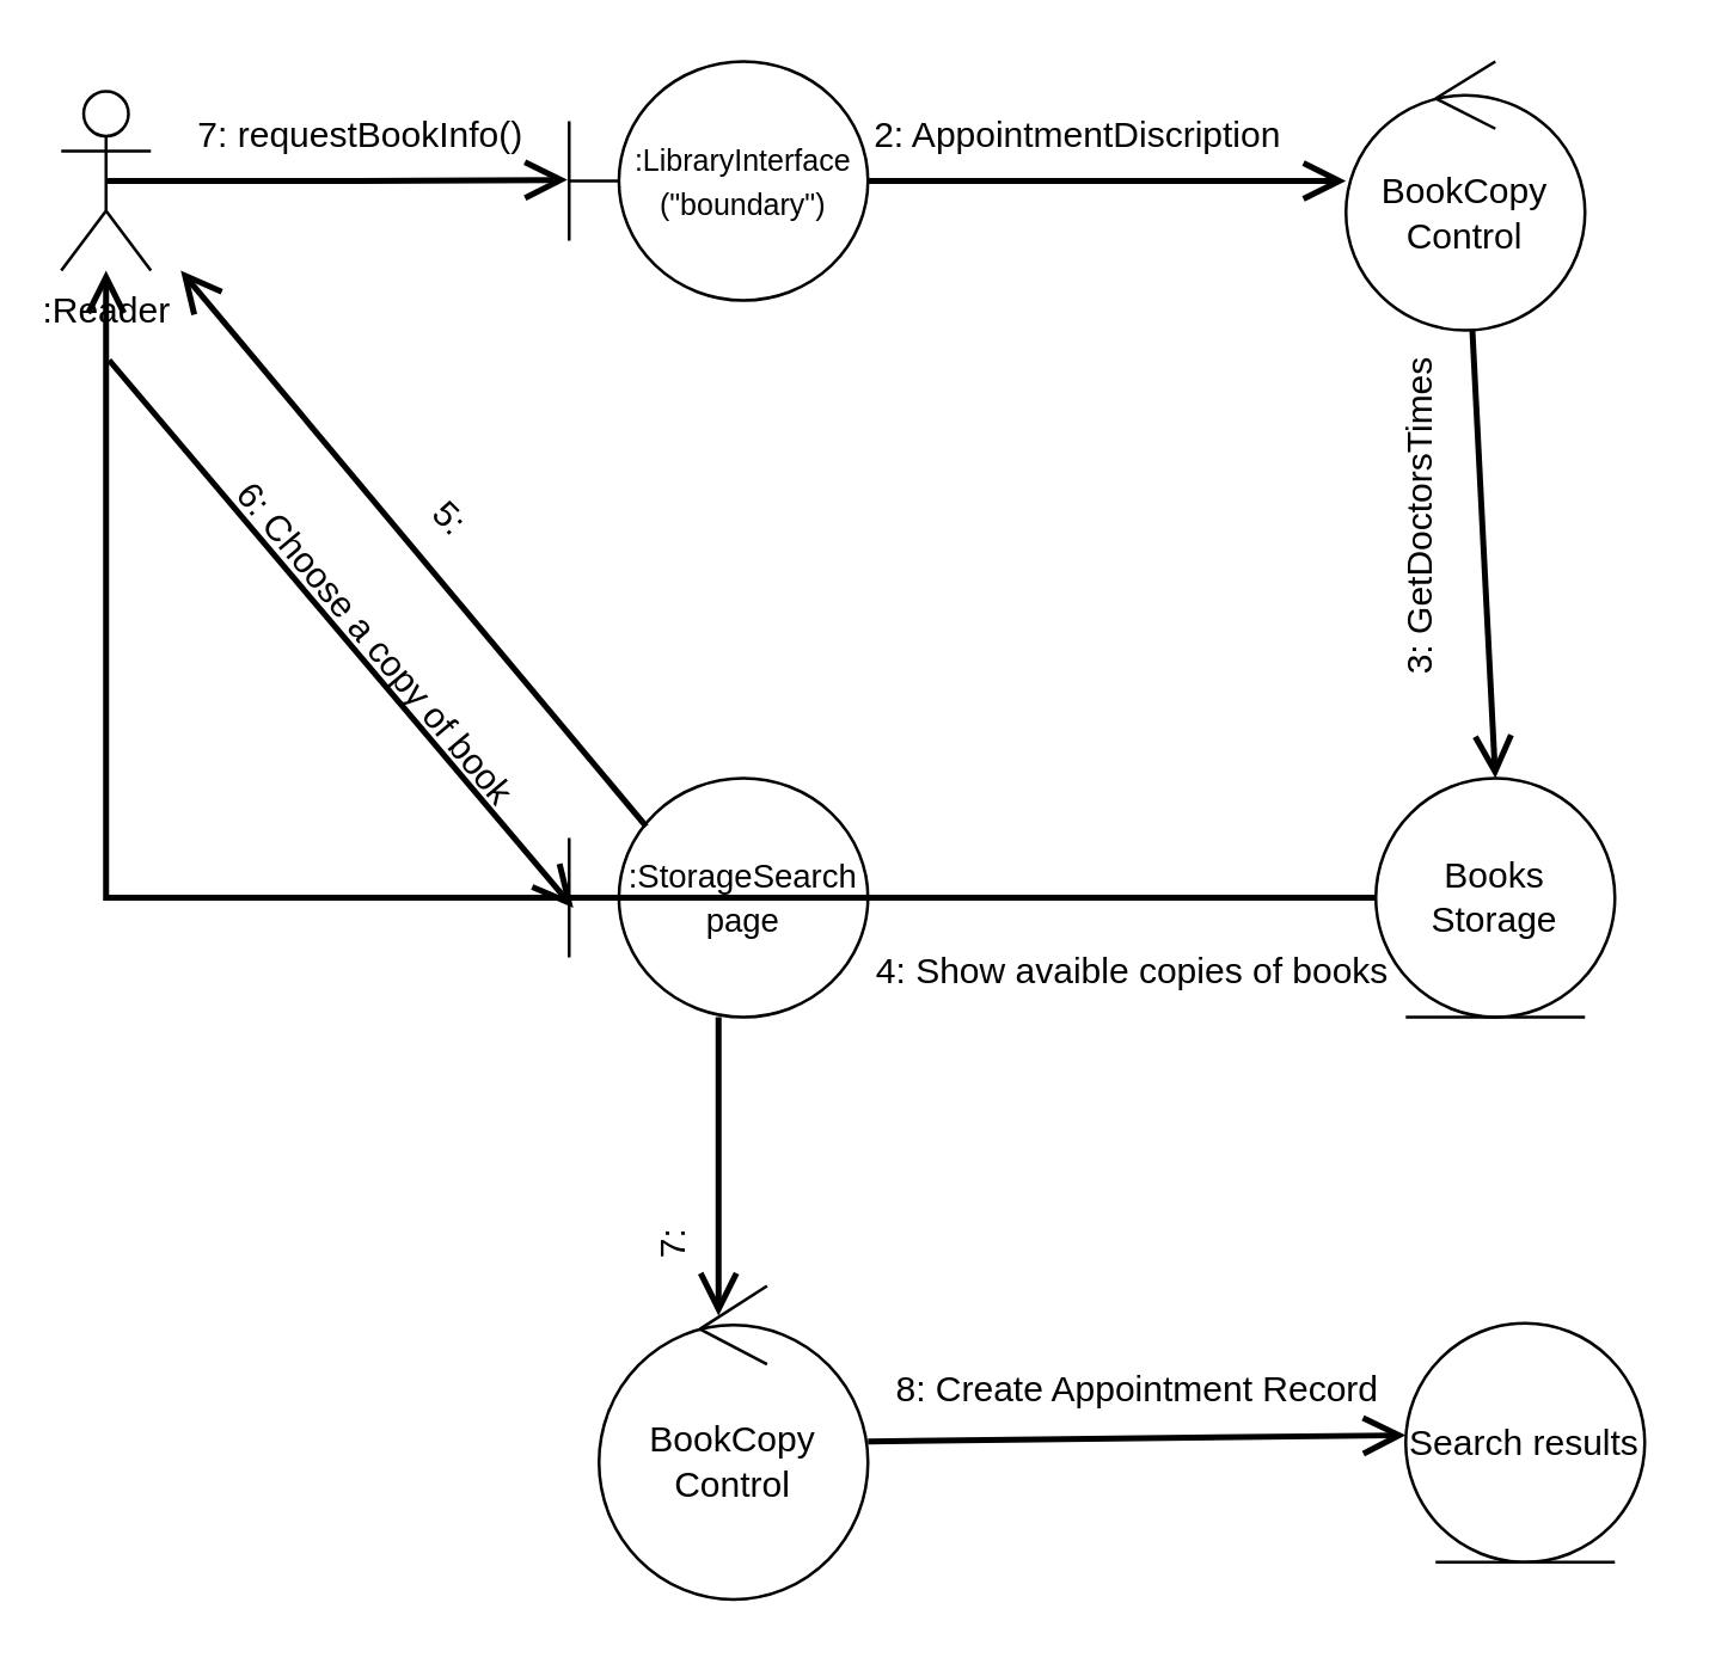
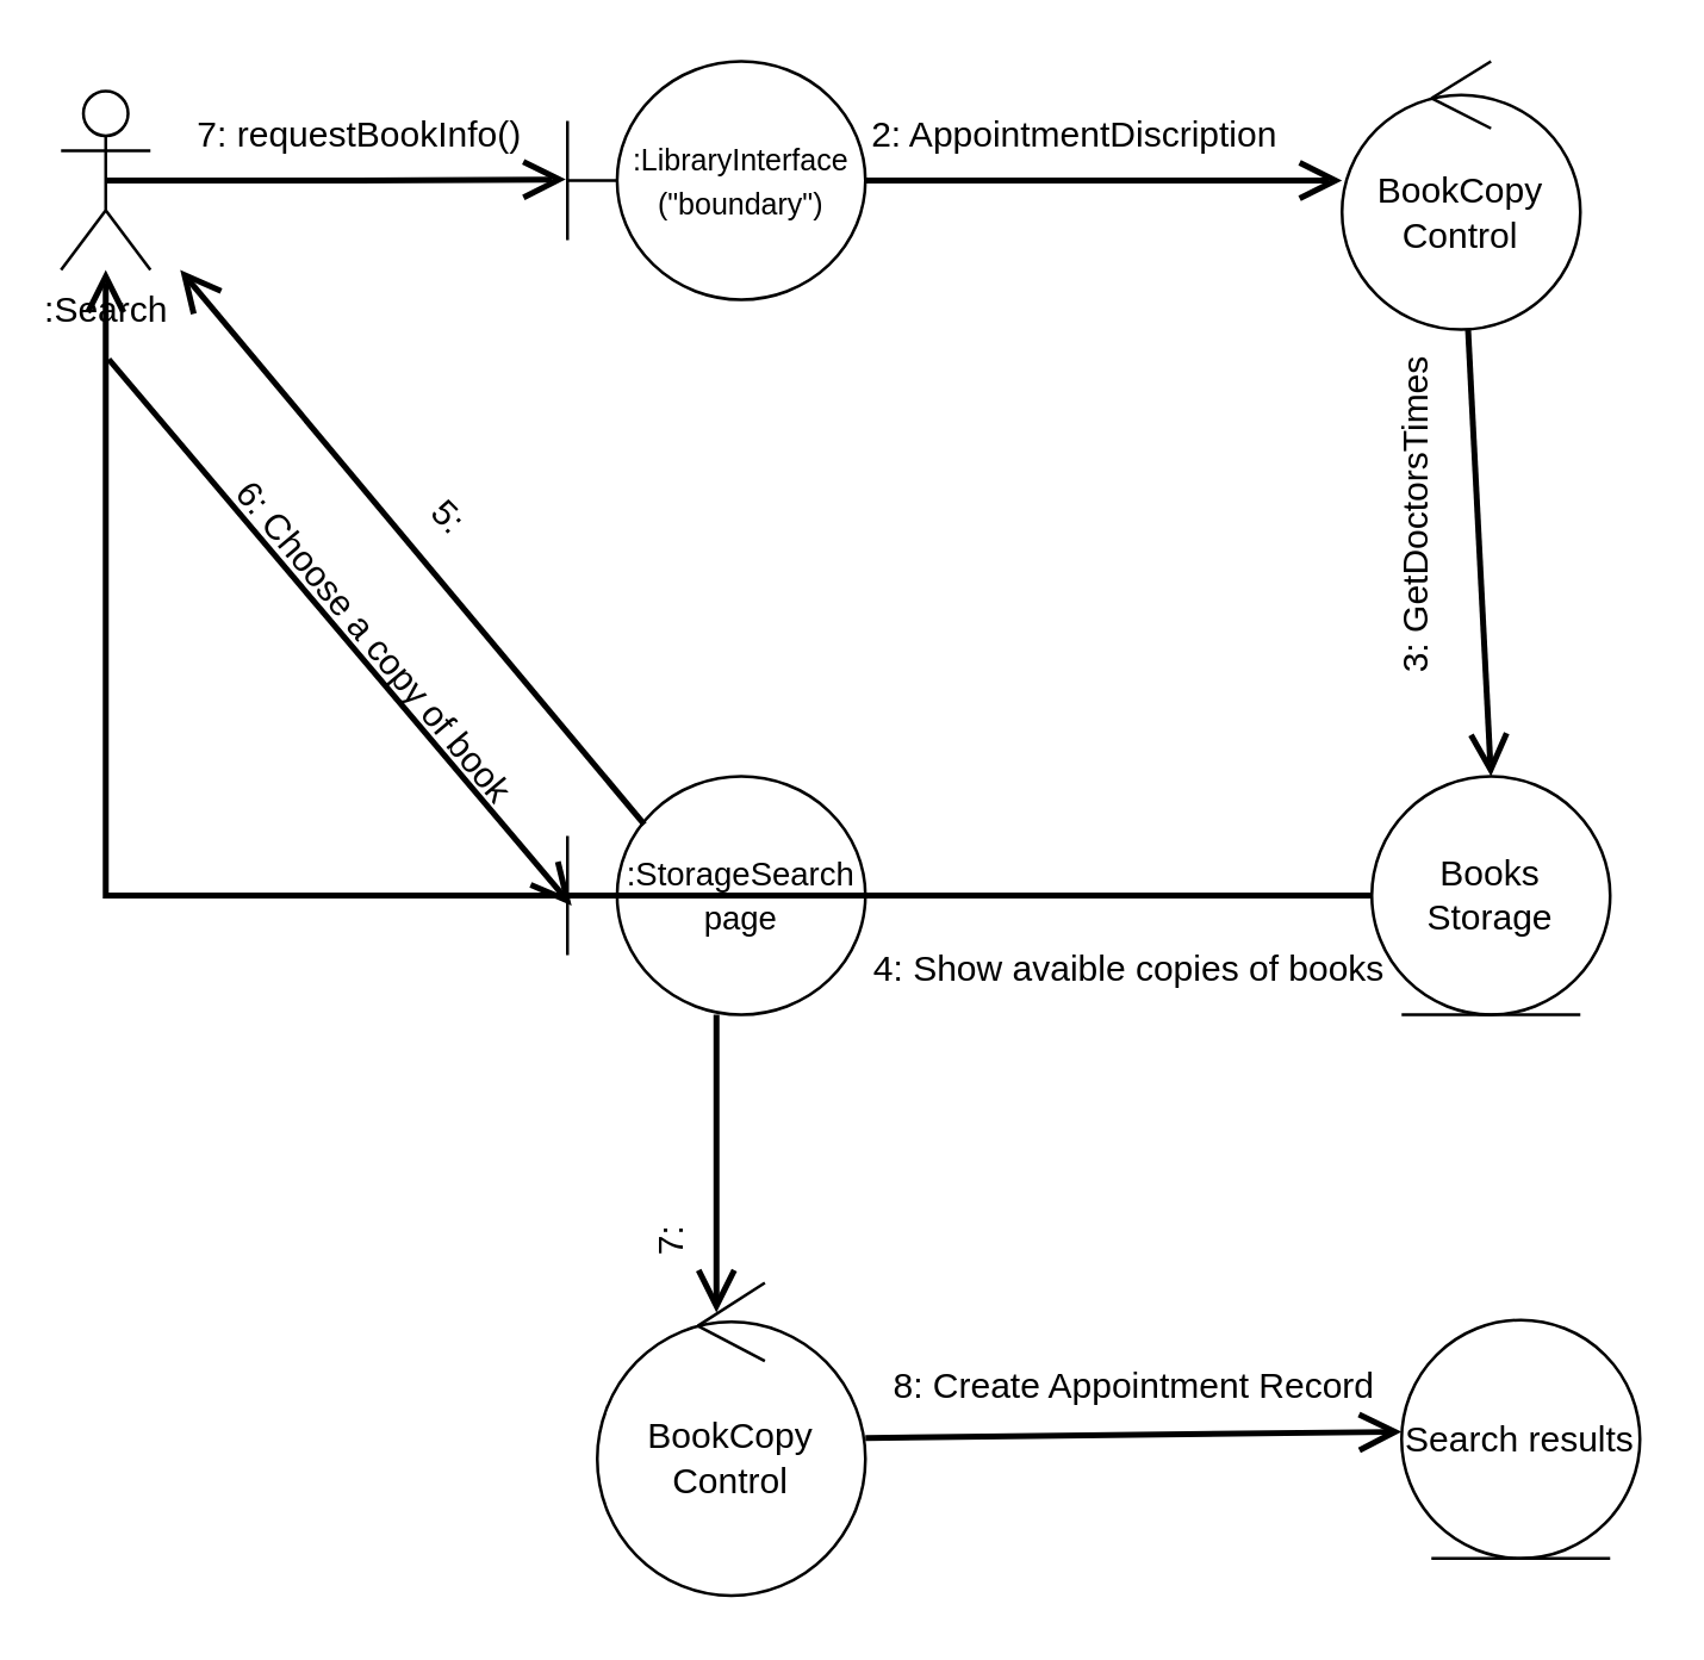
  <mxCell id="0" />
  <mxCell id="1" parent="0" />
- <mxCell id="2" value=":Reader" style="shape=umlActor;verticalLabelPosition=bottom;verticalAlign=top;html=1;" parent="1" vertex="1"><mxGeometry x="20" y="30" width="30" height="60" as="geometry" /></mxCell>
+ <mxCell id="2" value=":Search" style="shape=umlActor;verticalLabelPosition=bottom;verticalAlign=top;html=1;" parent="1" vertex="1"><mxGeometry x="20" y="30" width="30" height="60" as="geometry" /></mxCell>
  <mxCell id="3" style="edgeStyle=orthogonalEdgeStyle;rounded=0;orthogonalLoop=1;jettySize=auto;html=1;strokeWidth=2;endArrow=open;endFill=0;endSize=10;" parent="1" edge="1"><mxGeometry relative="1" as="geometry"><mxPoint x="260" y="60" as="sourcePoint" /><mxPoint x="450" y="60" as="targetPoint" /></mxGeometry></mxCell>
  <mxCell id="4" style="edgeStyle=orthogonalEdgeStyle;rounded=0;orthogonalLoop=1;jettySize=auto;html=1;exitX=0.5;exitY=0.5;exitDx=0;exitDy=0;exitPerimeter=0;entryX=-0.008;entryY=0.494;entryDx=0;entryDy=0;entryPerimeter=0;endArrow=open;endFill=0;endSize=10;strokeWidth=2;" parent="1" source="2" edge="1"><mxGeometry relative="1" as="geometry"><mxPoint x="189.44" y="59.64" as="targetPoint" /></mxGeometry></mxCell>
  <mxCell id="5" value="7: requestBookInfo()" style="text;html=1;align=center;verticalAlign=middle;resizable=0;points=[];autosize=1;strokeColor=none;fillColor=none;" parent="1" vertex="1"><mxGeometry x="55" y="30" width="130" height="30" as="geometry" /></mxCell>
  <mxCell id="6" value="2: AppointmentDiscription" style="text;html=1;align=center;verticalAlign=middle;resizable=0;points=[];autosize=1;strokeColor=none;fillColor=none;" parent="1" vertex="1"><mxGeometry x="280" y="30" width="160" height="30" as="geometry" /></mxCell>
  <mxCell id="7" value="&lt;font style=&quot;font-size: 10px;&quot;&gt;:LibraryInterface&lt;br&gt;(&quot;boundary&quot;)&lt;/font&gt;" style="shape=umlBoundary;whiteSpace=wrap;html=1;" parent="1" vertex="1"><mxGeometry x="190" y="20" width="100" height="80" as="geometry" /></mxCell>
  <mxCell id="8" style="rounded=0;orthogonalLoop=1;jettySize=auto;html=1;entryX=1;entryY=0.5;entryDx=0;entryDy=0;strokeColor=none;" parent="1" source="10" target="11" edge="1"><mxGeometry relative="1" as="geometry" /></mxCell>
  <mxCell id="9" style="rounded=0;orthogonalLoop=1;jettySize=auto;html=1;entryX=0.5;entryY=0;entryDx=0;entryDy=0;strokeWidth=2;endSize=10;endArrow=open;endFill=0;" parent="1" source="10" target="11" edge="1"><mxGeometry relative="1" as="geometry" /></mxCell>
  <mxCell id="10" value="BookCopy&lt;br&gt;Control" style="ellipse;shape=umlControl;whiteSpace=wrap;html=1;" parent="1" vertex="1"><mxGeometry x="450" y="20" width="80" height="90" as="geometry" /></mxCell>
  <mxCell id="11" value="Books&lt;div&gt;Storage&lt;/div&gt;" style="ellipse;shape=umlEntity;whiteSpace=wrap;html=1;" parent="1" vertex="1"><mxGeometry x="460" y="260" width="80" height="80" as="geometry" /></mxCell>
  <mxCell id="12" style="edgeStyle=orthogonalEdgeStyle;rounded=0;orthogonalLoop=1;jettySize=auto;html=1;strokeWidth=2;endSize=10;endArrow=open;endFill=0;" parent="1" source="13" edge="1"><mxGeometry relative="1" as="geometry"><mxPoint x="240" y="440" as="targetPoint" /></mxGeometry></mxCell>
  <mxCell id="13" value="&lt;font style=&quot;font-size: 11px;&quot;&gt;:StorageSearch page&lt;/font&gt;" style="shape=umlBoundary;whiteSpace=wrap;html=1;" parent="1" vertex="1"><mxGeometry x="190" y="260" width="100" height="80" as="geometry" /></mxCell>
  <mxCell id="14" value="3: GetDoctorsTimes" style="text;html=1;align=center;verticalAlign=middle;resizable=0;points=[];autosize=1;strokeColor=none;fillColor=none;rotation=-90;" parent="1" vertex="1"><mxGeometry x="410" y="158" width="130" height="30" as="geometry" /></mxCell>
  <mxCell id="15" style="edgeStyle=orthogonalEdgeStyle;rounded=0;orthogonalLoop=1;jettySize=auto;html=1;exitX=0;exitY=0.5;exitDx=0;exitDy=0;strokeWidth=2;endArrow=open;endFill=0;endSize=10;" parent="1" source="11" target="2" edge="1"><mxGeometry relative="1" as="geometry" /></mxCell>
  <mxCell id="16" value="4: Show avaible copies of books&amp;nbsp;" style="text;html=1;align=center;verticalAlign=middle;resizable=0;points=[];autosize=1;strokeColor=none;fillColor=none;" parent="1" vertex="1"><mxGeometry x="280" y="310" width="200" height="30" as="geometry" /></mxCell>
  <mxCell id="17" style="rounded=0;orthogonalLoop=1;jettySize=auto;html=1;strokeWidth=2;endSize=10;exitX=0.258;exitY=0.202;exitDx=0;exitDy=0;exitPerimeter=0;endArrow=open;endFill=0;" parent="1" source="13" edge="1"><mxGeometry relative="1" as="geometry"><mxPoint x="60" y="90" as="targetPoint" /></mxGeometry></mxCell>
  <mxCell id="18" value="5:" style="text;html=1;align=center;verticalAlign=middle;resizable=0;points=[];autosize=1;strokeColor=none;fillColor=none;rotation=45;" parent="1" vertex="1"><mxGeometry x="135" y="158" width="30" height="30" as="geometry" /></mxCell>
  <mxCell id="19" style="rounded=0;orthogonalLoop=1;jettySize=auto;html=1;endSize=10;strokeWidth=2;endArrow=open;endFill=0;" parent="1" source="20" edge="1"><mxGeometry relative="1" as="geometry"><mxPoint x="470" y="480" as="targetPoint" /></mxGeometry></mxCell>
  <mxCell id="20" value="BookCopy&lt;br&gt;Control" style="ellipse;shape=umlControl;whiteSpace=wrap;html=1;" parent="1" vertex="1"><mxGeometry x="200" y="430" width="90" height="105" as="geometry" /></mxCell>
  <mxCell id="21" style="rounded=0;orthogonalLoop=1;jettySize=auto;html=1;endSize=10;strokeWidth=2;endArrow=open;endFill=0;entryX=0.014;entryY=0.542;entryDx=0;entryDy=0;entryPerimeter=0;" parent="1" edge="1" target="13"><mxGeometry relative="1" as="geometry"><mxPoint x="36" y="120" as="sourcePoint" /><mxPoint x="180" y="300" as="targetPoint" /></mxGeometry></mxCell>
  <mxCell id="22" value="6: Choose a copy of book" style="text;html=1;align=center;verticalAlign=middle;resizable=0;points=[];autosize=1;strokeColor=none;fillColor=none;rotation=50;" parent="1" vertex="1"><mxGeometry x="45" y="200" width="160" height="30" as="geometry" /></mxCell>
  <mxCell id="23" value="8: Create Appointment Record" style="text;html=1;align=center;verticalAlign=middle;resizable=0;points=[];autosize=1;strokeColor=none;fillColor=none;rotation=0;" parent="1" vertex="1"><mxGeometry x="290" y="450" width="180" height="30" as="geometry" /></mxCell>
  <mxCell id="24" value="7:&amp;nbsp;" style="text;html=1;align=center;verticalAlign=middle;resizable=0;points=[];autosize=1;strokeColor=none;fillColor=none;rotation=-90;" parent="1" vertex="1"><mxGeometry x="205" y="400" width="40" height="30" as="geometry" /></mxCell>
  <mxCell id="25" value="Search results" style="ellipse;shape=umlEntity;whiteSpace=wrap;html=1;" parent="1" vertex="1"><mxGeometry x="470" y="442.5" width="80" height="80" as="geometry" /></mxCell>
